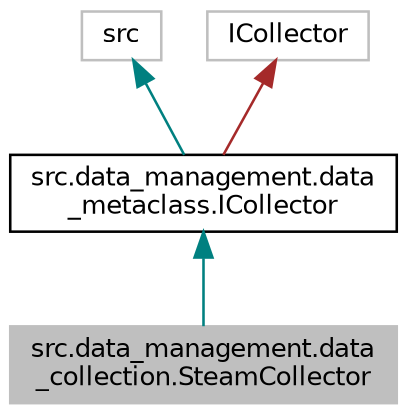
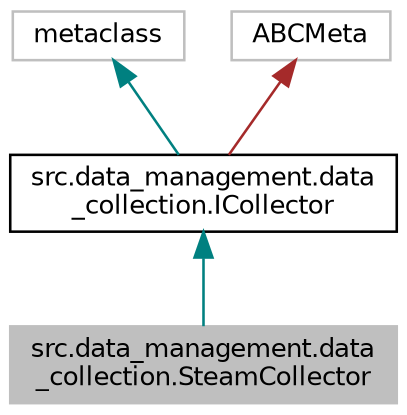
  digraph {
    node [color=grey75 fillcolor=white fontname=Helvetica fontsize=10 shape=record style=filled]
    edge [color=teal dir=back fontname=Helvetica fontsize=10 labelfontname=Helvetica labelfontsize=10 style=solid]
    n1 [fillcolor=grey75 fontcolor=black height=0.2 label="src.data_management.data\l_collection.SteamCollector" width=0.4]
-   n2 [color=black height=0.2 label="src.data_management.data\l_metaclass.ICollector" width=0.4]
-   n3 [height=0.2 label=src width=0.4]
-   n4 [height=0.2 label=ICollector width=0.4]
+   n2 [color=black height=0.2 label="src.data_management.data\l_collection.ICollector" width=0.4]
+   n3 [height=0.2 label=metaclass width=0.4]
+   n4 [height=0.2 label=ABCMeta width=0.4]
    n2 -> n1
    n3 -> n2
    n4 -> n2 [color=brown]
  }
